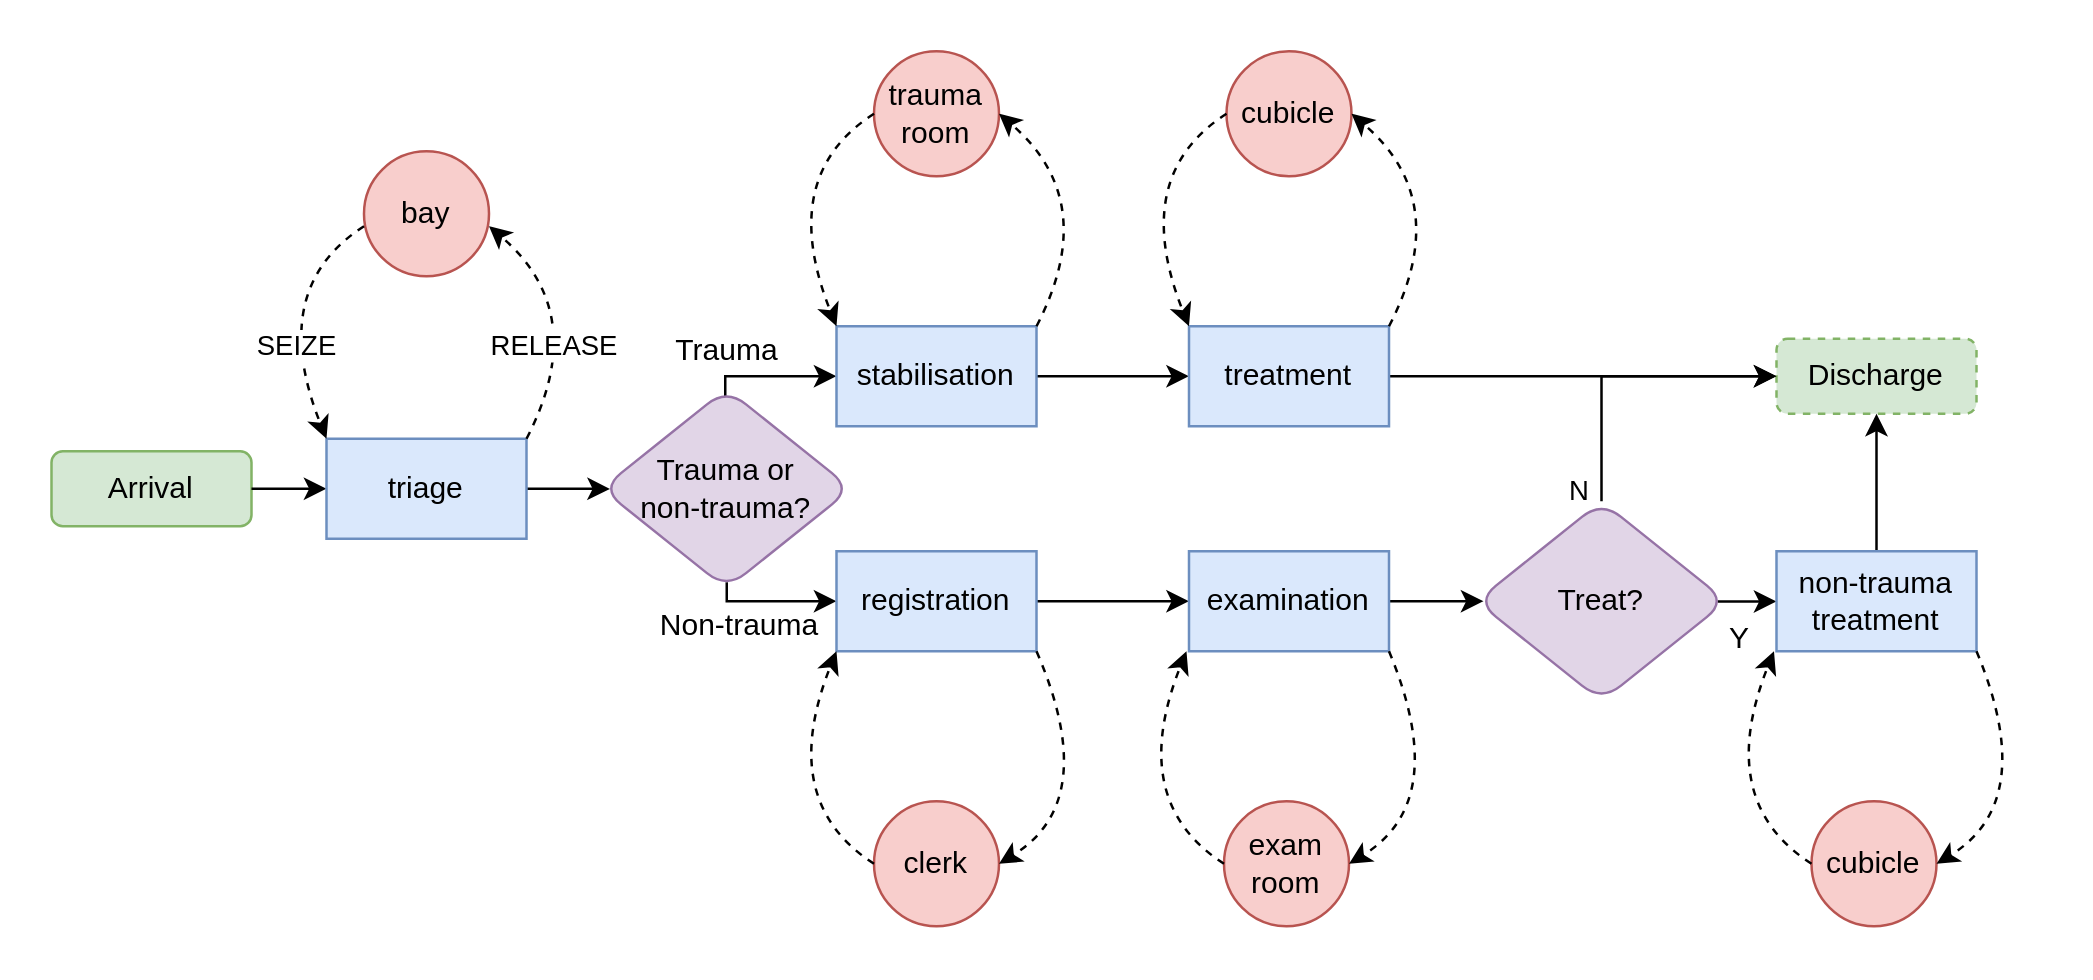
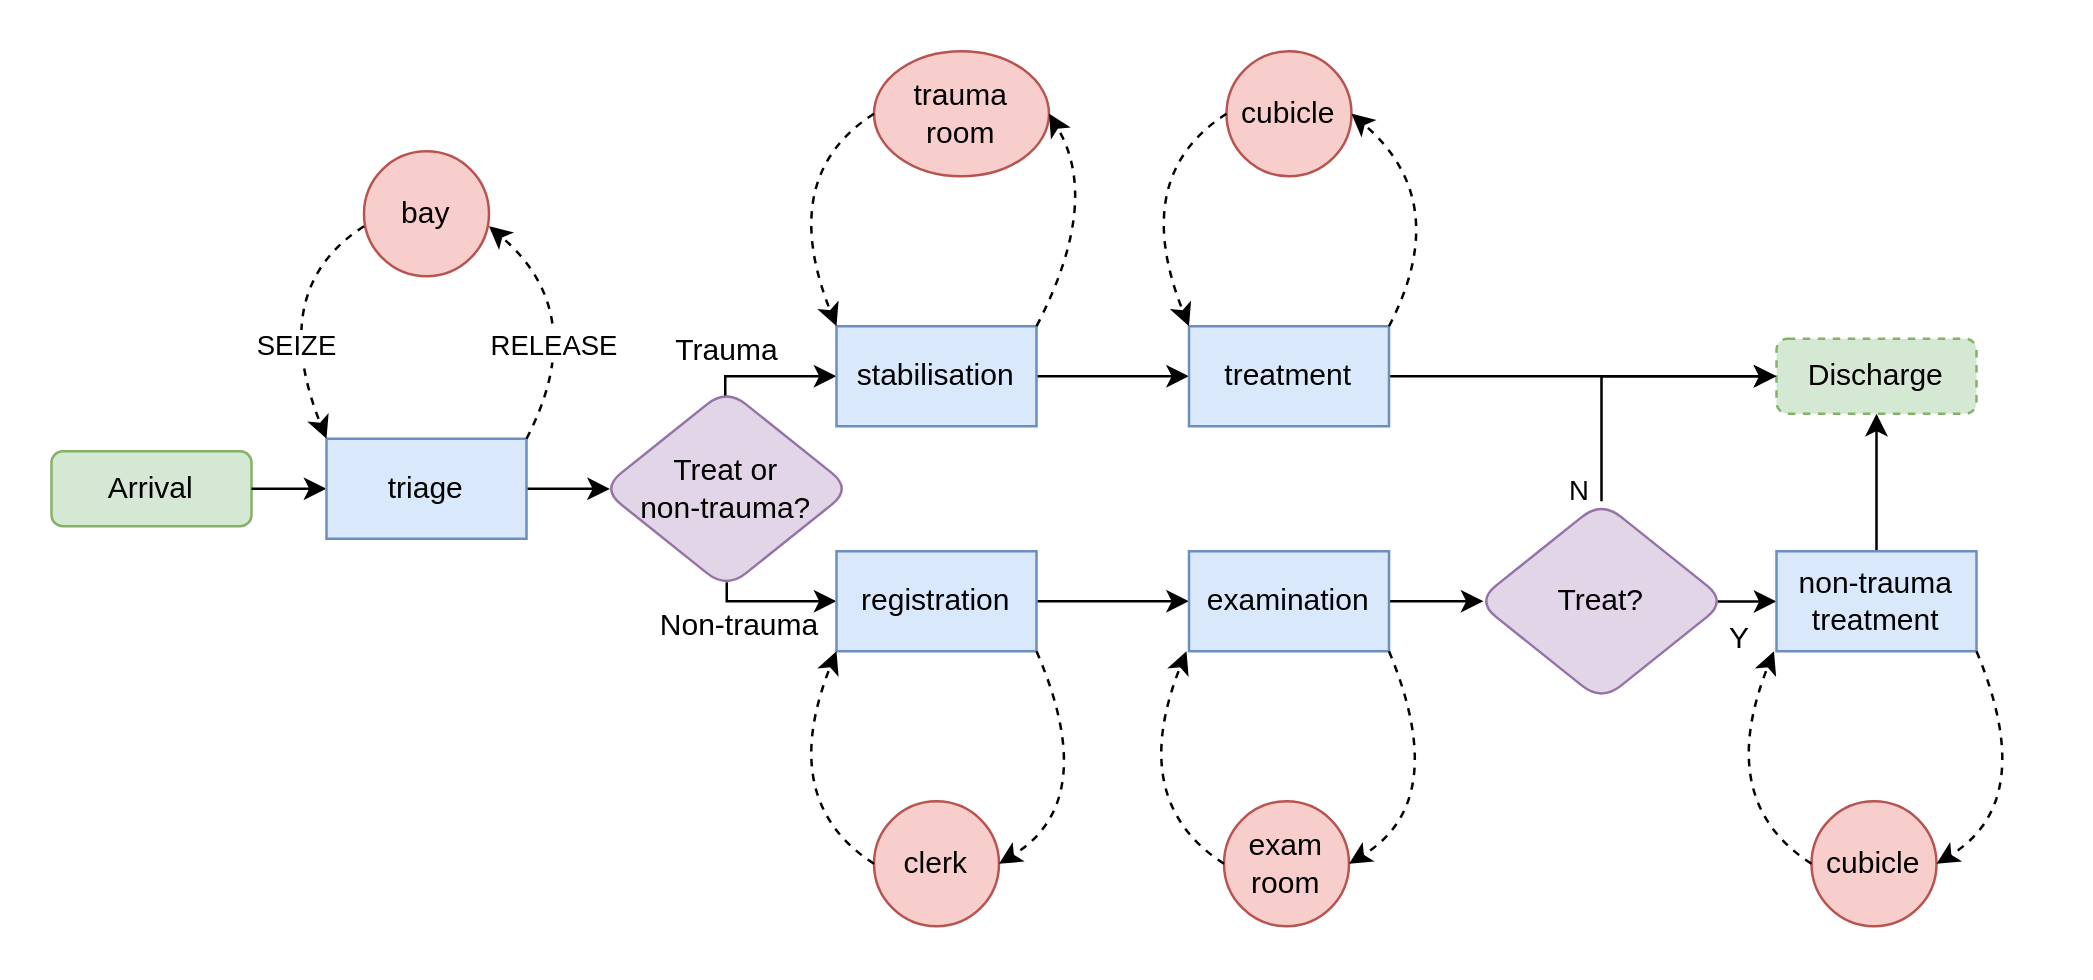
  <mxCell id="0" />
  <mxCell id="1" parent="0" />
  <mxCell id="2" value="" style="edgeStyle=orthogonalEdgeStyle;rounded=0;orthogonalLoop=1;jettySize=auto;html=1;entryX=0.034;entryY=0.501;entryDx=0;entryDy=0;entryPerimeter=0;" edge="1" parent="1" source="13" target="6"><mxGeometry relative="1" as="geometry" /></mxCell>
  <mxCell id="3" value="Arrival" style="rounded=1;whiteSpace=wrap;html=1;fillColor=#d5e8d4;strokeColor=#82b366;" vertex="1" parent="1"><mxGeometry x="20" y="180" width="80" height="30" as="geometry" /></mxCell>
  <mxCell id="4" style="edgeStyle=orthogonalEdgeStyle;rounded=0;orthogonalLoop=1;jettySize=auto;html=1;exitX=0.495;exitY=0.053;exitDx=0;exitDy=0;entryX=0;entryY=0.5;entryDx=0;entryDy=0;exitPerimeter=0;" edge="1" parent="1" source="6" target="8"><mxGeometry relative="1" as="geometry"><Array as="points"><mxPoint x="289" y="150" /></Array></mxGeometry></mxCell>
  <mxCell id="5" style="edgeStyle=orthogonalEdgeStyle;rounded=0;orthogonalLoop=1;jettySize=auto;html=1;exitX=0.501;exitY=0.967;exitDx=0;exitDy=0;entryX=0;entryY=0.5;entryDx=0;entryDy=0;exitPerimeter=0;" edge="1" parent="1" source="6" target="15"><mxGeometry relative="1" as="geometry"><Array as="points"><mxPoint x="290" y="240" /></Array></mxGeometry></mxCell>
- <mxCell id="6" value="&lt;div&gt;Trauma or &lt;br&gt;&lt;/div&gt;&lt;div&gt;non-trauma?&lt;br&gt;&lt;/div&gt;" style="rhombus;whiteSpace=wrap;html=1;rounded=1;fillColor=#e1d5e7;strokeColor=#9673a6;" vertex="1" parent="1"><mxGeometry x="240" y="155" width="100" height="80" as="geometry" /></mxCell>
+ <mxCell id="6" value="&lt;div&gt;Treat or &lt;br&gt;&lt;/div&gt;&lt;div&gt;non-trauma?&lt;br&gt;&lt;/div&gt;" style="rhombus;whiteSpace=wrap;html=1;rounded=1;fillColor=#e1d5e7;strokeColor=#9673a6;" vertex="1" parent="1"><mxGeometry x="240" y="155" width="100" height="80" as="geometry" /></mxCell>
  <mxCell id="7" style="edgeStyle=orthogonalEdgeStyle;rounded=0;orthogonalLoop=1;jettySize=auto;html=1;exitX=1;exitY=0.5;exitDx=0;exitDy=0;" edge="1" parent="1" source="8" target="11"><mxGeometry relative="1" as="geometry" /></mxCell>
  <mxCell id="8" value="stabilisation" style="rounded=0;whiteSpace=wrap;html=1;fillColor=#dae8fc;strokeColor=#6c8ebf;" vertex="1" parent="1"><mxGeometry x="334" y="130" width="80" height="40" as="geometry" /></mxCell>
  <mxCell id="9" value="Discharge" style="rounded=1;whiteSpace=wrap;html=1;fillColor=#d5e8d4;strokeColor=#82b366;dashed=1;" vertex="1" parent="1"><mxGeometry x="710" y="135" width="80" height="30" as="geometry" /></mxCell>
  <mxCell id="10" style="edgeStyle=orthogonalEdgeStyle;rounded=0;orthogonalLoop=1;jettySize=auto;html=1;exitX=1;exitY=0.5;exitDx=0;exitDy=0;entryX=0;entryY=0.5;entryDx=0;entryDy=0;" edge="1" parent="1" source="11" target="9"><mxGeometry relative="1" as="geometry" /></mxCell>
  <mxCell id="11" value="treatment" style="rounded=0;whiteSpace=wrap;html=1;fillColor=#dae8fc;strokeColor=#6c8ebf;" vertex="1" parent="1"><mxGeometry x="475" y="130" width="80" height="40" as="geometry" /></mxCell>
  <mxCell id="12" value="" style="edgeStyle=orthogonalEdgeStyle;rounded=0;orthogonalLoop=1;jettySize=auto;html=1;" edge="1" parent="1" source="3" target="13"><mxGeometry relative="1" as="geometry"><mxPoint x="100" y="195" as="sourcePoint" /><mxPoint x="240" y="195" as="targetPoint" /></mxGeometry></mxCell>
  <mxCell id="13" value="triage" style="rounded=0;whiteSpace=wrap;html=1;fillColor=#dae8fc;strokeColor=#6c8ebf;" vertex="1" parent="1"><mxGeometry x="130" y="175" width="80" height="40" as="geometry" /></mxCell>
  <mxCell id="14" style="edgeStyle=orthogonalEdgeStyle;rounded=0;orthogonalLoop=1;jettySize=auto;html=1;exitX=1;exitY=0.5;exitDx=0;exitDy=0;entryX=0;entryY=0.5;entryDx=0;entryDy=0;" edge="1" parent="1" source="15" target="17"><mxGeometry relative="1" as="geometry" /></mxCell>
  <mxCell id="15" value="registration" style="rounded=0;whiteSpace=wrap;html=1;fillColor=#dae8fc;strokeColor=#6c8ebf;" vertex="1" parent="1"><mxGeometry x="334" y="220" width="80" height="40" as="geometry" /></mxCell>
  <mxCell id="16" style="edgeStyle=orthogonalEdgeStyle;rounded=0;orthogonalLoop=1;jettySize=auto;html=1;exitX=1;exitY=0.5;exitDx=0;exitDy=0;entryX=0.028;entryY=0.498;entryDx=0;entryDy=0;entryPerimeter=0;" edge="1" parent="1" source="17" target="21"><mxGeometry relative="1" as="geometry" /></mxCell>
  <mxCell id="17" value="examination" style="rounded=0;whiteSpace=wrap;html=1;fillColor=#dae8fc;strokeColor=#6c8ebf;" vertex="1" parent="1"><mxGeometry x="475" y="220" width="80" height="40" as="geometry" /></mxCell>
  <mxCell id="18" style="edgeStyle=orthogonalEdgeStyle;rounded=0;orthogonalLoop=1;jettySize=auto;html=1;exitX=0.215;exitY=0.004;exitDx=0;exitDy=0;entryX=0;entryY=0.5;entryDx=0;entryDy=0;exitPerimeter=0;" edge="1" parent="1" source="24" target="23"><mxGeometry relative="1" as="geometry" /></mxCell>
  <mxCell id="19" style="edgeStyle=orthogonalEdgeStyle;rounded=0;orthogonalLoop=1;jettySize=auto;html=1;exitX=0.5;exitY=0;exitDx=0;exitDy=0;entryX=0;entryY=0.5;entryDx=0;entryDy=0;" edge="1" parent="1" source="21" target="9"><mxGeometry relative="1" as="geometry" /></mxCell>
  <mxCell id="20" value="N" style="edgeLabel;html=1;align=center;verticalAlign=middle;resizable=0;points=[];" vertex="1" connectable="0" parent="19"><mxGeometry x="-0.487" y="1" relative="1" as="geometry"><mxPoint x="-9" y="26" as="offset" /></mxGeometry></mxCell>
  <mxCell id="21" value="Treat?" style="rhombus;whiteSpace=wrap;html=1;rounded=1;fillColor=#e1d5e7;strokeColor=#9673a6;" vertex="1" parent="1"><mxGeometry x="590" y="200" width="100" height="80" as="geometry" /></mxCell>
  <mxCell id="22" style="edgeStyle=orthogonalEdgeStyle;rounded=0;orthogonalLoop=1;jettySize=auto;html=1;exitX=0.5;exitY=0;exitDx=0;exitDy=0;entryX=0.5;entryY=1;entryDx=0;entryDy=0;" edge="1" parent="1" source="23" target="9"><mxGeometry relative="1" as="geometry" /></mxCell>
  <mxCell id="23" value="&lt;div&gt;non-trauma&lt;/div&gt;&lt;div&gt;treatment&lt;br&gt;&lt;/div&gt;" style="rounded=0;whiteSpace=wrap;html=1;fillColor=#dae8fc;strokeColor=#6c8ebf;" vertex="1" parent="1"><mxGeometry x="710" y="220" width="80" height="40" as="geometry" /></mxCell>
  <mxCell id="24" value="Y" style="text;html=1;align=center;verticalAlign=middle;resizable=0;points=[];autosize=1;strokeColor=none;fillColor=none;" vertex="1" parent="1"><mxGeometry x="680" y="240" width="30" height="30" as="geometry" /></mxCell>
  <mxCell id="25" value="Trauma" style="text;html=1;align=center;verticalAlign=middle;resizable=0;points=[];autosize=1;strokeColor=none;fillColor=none;" vertex="1" parent="1"><mxGeometry x="260" y="125" width="60" height="30" as="geometry" /></mxCell>
  <mxCell id="26" value="Non-trauma" style="text;html=1;align=center;verticalAlign=middle;resizable=0;points=[];autosize=1;strokeColor=none;fillColor=none;" vertex="1" parent="1"><mxGeometry x="250" y="235" width="90" height="30" as="geometry" /></mxCell>
- <mxCell id="27" value="&lt;div&gt;trauma &lt;br&gt;&lt;/div&gt;&lt;div&gt;room&lt;/div&gt;" style="ellipse;whiteSpace=wrap;html=1;aspect=fixed;fillColor=#f8cecc;strokeColor=#b85450;" vertex="1" parent="1"><mxGeometry x="349" y="20" width="50" height="50" as="geometry" /></mxCell>
+ <mxCell id="27" value="&lt;div&gt;trauma &lt;br&gt;&lt;/div&gt;&lt;div&gt;room&lt;/div&gt;" style="ellipse;whiteSpace=wrap;html=1;aspect=fixed;fillColor=#f8cecc;strokeColor=#b85450;" vertex="1" parent="1"><mxGeometry x="349" y="20" width="70" height="50" as="geometry" /></mxCell>
  <mxCell id="28" value="cubicle" style="ellipse;whiteSpace=wrap;html=1;aspect=fixed;fillColor=#f8cecc;strokeColor=#b85450;" vertex="1" parent="1"><mxGeometry x="490" y="20" width="50" height="50" as="geometry" /></mxCell>
  <mxCell id="29" value="clerk" style="ellipse;whiteSpace=wrap;html=1;aspect=fixed;fillColor=#f8cecc;strokeColor=#b85450;" vertex="1" parent="1"><mxGeometry x="349" y="320" width="50" height="50" as="geometry" /></mxCell>
  <mxCell id="30" value="bay" style="ellipse;whiteSpace=wrap;html=1;aspect=fixed;fillColor=#f8cecc;strokeColor=#b85450;" vertex="1" parent="1"><mxGeometry x="145" y="60" width="50" height="50" as="geometry" /></mxCell>
  <mxCell id="31" value="" style="curved=1;endArrow=classic;html=1;rounded=0;exitX=0;exitY=0.5;exitDx=0;exitDy=0;entryX=0;entryY=0;entryDx=0;entryDy=0;dashed=1;" edge="1" parent="1" source="27" target="8"><mxGeometry width="50" height="50" relative="1" as="geometry"><mxPoint x="300" y="30" as="sourcePoint" /><mxPoint x="250" y="80" as="targetPoint" /><Array as="points"><mxPoint x="310" y="70" /></Array></mxGeometry></mxCell>
  <mxCell id="32" value="" style="curved=1;endArrow=classic;html=1;rounded=0;exitX=1;exitY=0;exitDx=0;exitDy=0;entryX=1;entryY=0.5;entryDx=0;entryDy=0;dashed=1;" edge="1" parent="1" source="8" target="27"><mxGeometry width="50" height="50" relative="1" as="geometry"><mxPoint x="410" y="120" as="sourcePoint" /><mxPoint x="460" y="70" as="targetPoint" /><Array as="points"><mxPoint x="440" y="80" /></Array></mxGeometry></mxCell>
  <mxCell id="33" value="" style="curved=1;endArrow=classic;html=1;rounded=0;exitX=0;exitY=0.5;exitDx=0;exitDy=0;entryX=0;entryY=0;entryDx=0;entryDy=0;dashed=1;" edge="1" parent="1"><mxGeometry width="50" height="50" relative="1" as="geometry"><mxPoint x="490" y="45" as="sourcePoint" /><mxPoint x="475" y="130" as="targetPoint" /><Array as="points"><mxPoint x="451" y="70" /></Array></mxGeometry></mxCell>
  <mxCell id="34" value="" style="curved=1;endArrow=classic;html=1;rounded=0;exitX=1;exitY=0;exitDx=0;exitDy=0;entryX=1;entryY=0.5;entryDx=0;entryDy=0;dashed=1;" edge="1" parent="1"><mxGeometry width="50" height="50" relative="1" as="geometry"><mxPoint x="555" y="130" as="sourcePoint" /><mxPoint x="540" y="45" as="targetPoint" /><Array as="points"><mxPoint x="581" y="80" /></Array></mxGeometry></mxCell>
  <mxCell id="35" value="" style="curved=1;endArrow=classic;html=1;rounded=0;exitX=0;exitY=0.5;exitDx=0;exitDy=0;entryX=0;entryY=0;entryDx=0;entryDy=0;dashed=1;" edge="1" parent="1"><mxGeometry width="50" height="50" relative="1" as="geometry"><mxPoint x="145" y="90" as="sourcePoint" /><mxPoint x="130" y="175" as="targetPoint" /><Array as="points"><mxPoint x="106" y="115" /></Array></mxGeometry></mxCell>
  <mxCell id="36" value="SEIZE" style="edgeLabel;html=1;align=center;verticalAlign=middle;resizable=0;points=[];" vertex="1" connectable="0" parent="35"><mxGeometry x="0.275" y="2" relative="1" as="geometry"><mxPoint as="offset" /></mxGeometry></mxCell>
  <mxCell id="37" value="" style="curved=1;endArrow=classic;html=1;rounded=0;exitX=1;exitY=0;exitDx=0;exitDy=0;entryX=1;entryY=0.5;entryDx=0;entryDy=0;dashed=1;" edge="1" parent="1"><mxGeometry width="50" height="50" relative="1" as="geometry"><mxPoint x="210" y="175" as="sourcePoint" /><mxPoint x="195" y="90" as="targetPoint" /><Array as="points"><mxPoint x="236" y="125" /></Array></mxGeometry></mxCell>
  <mxCell id="38" value="RELEASE" style="edgeLabel;html=1;align=center;verticalAlign=middle;resizable=0;points=[];" vertex="1" connectable="0" parent="37"><mxGeometry x="-0.318" y="8" relative="1" as="geometry"><mxPoint as="offset" /></mxGeometry></mxCell>
  <mxCell id="39" value="" style="curved=1;endArrow=classic;html=1;rounded=0;exitX=0;exitY=0.5;exitDx=0;exitDy=0;entryX=0;entryY=0.5;entryDx=0;entryDy=0;dashed=1;" edge="1" parent="1" source="29"><mxGeometry width="50" height="50" relative="1" as="geometry"><mxPoint x="319" y="345" as="sourcePoint" /><mxPoint x="334" y="260" as="targetPoint" /><Array as="points"><mxPoint x="310" y="320" /></Array></mxGeometry></mxCell>
  <mxCell id="40" value="" style="curved=1;endArrow=classic;html=1;rounded=0;entryX=1;entryY=0.5;entryDx=0;entryDy=0;dashed=1;exitX=1;exitY=1;exitDx=0;exitDy=0;" edge="1" parent="1" source="15"><mxGeometry width="50" height="50" relative="1" as="geometry"><mxPoint x="413" y="260" as="sourcePoint" /><mxPoint x="399" y="345" as="targetPoint" /><Array as="points"><mxPoint x="440" y="320" /></Array></mxGeometry></mxCell>
  <mxCell id="41" value="&lt;div&gt;exam&lt;/div&gt;&lt;div&gt;room&lt;br&gt;&lt;/div&gt;" style="ellipse;whiteSpace=wrap;html=1;aspect=fixed;fillColor=#f8cecc;strokeColor=#b85450;" vertex="1" parent="1"><mxGeometry x="489" y="320" width="50" height="50" as="geometry" /></mxCell>
  <mxCell id="42" value="" style="curved=1;endArrow=classic;html=1;rounded=0;exitX=0;exitY=0.5;exitDx=0;exitDy=0;entryX=0;entryY=0.5;entryDx=0;entryDy=0;dashed=1;" edge="1" parent="1" source="41"><mxGeometry width="50" height="50" relative="1" as="geometry"><mxPoint x="459" y="345" as="sourcePoint" /><mxPoint x="474" y="260" as="targetPoint" /><Array as="points"><mxPoint x="450" y="320" /></Array></mxGeometry></mxCell>
  <mxCell id="43" value="" style="curved=1;endArrow=classic;html=1;rounded=0;entryX=1;entryY=0.5;entryDx=0;entryDy=0;dashed=1;exitX=1;exitY=1;exitDx=0;exitDy=0;" edge="1" parent="1" source="17"><mxGeometry width="50" height="50" relative="1" as="geometry"><mxPoint x="553" y="260" as="sourcePoint" /><mxPoint x="539" y="345" as="targetPoint" /><Array as="points"><mxPoint x="580" y="320" /></Array></mxGeometry></mxCell>
  <mxCell id="44" value="cubicle" style="ellipse;whiteSpace=wrap;html=1;aspect=fixed;fillColor=#f8cecc;strokeColor=#b85450;" vertex="1" parent="1"><mxGeometry x="724" y="320" width="50" height="50" as="geometry" /></mxCell>
  <mxCell id="45" value="" style="curved=1;endArrow=classic;html=1;rounded=0;exitX=0;exitY=0.5;exitDx=0;exitDy=0;entryX=0;entryY=0.5;entryDx=0;entryDy=0;dashed=1;" edge="1" parent="1" source="44"><mxGeometry width="50" height="50" relative="1" as="geometry"><mxPoint x="694" y="345" as="sourcePoint" /><mxPoint x="709" y="260" as="targetPoint" /><Array as="points"><mxPoint x="685" y="320" /></Array></mxGeometry></mxCell>
  <mxCell id="46" value="" style="curved=1;endArrow=classic;html=1;rounded=0;entryX=1;entryY=0.5;entryDx=0;entryDy=0;dashed=1;exitX=1;exitY=1;exitDx=0;exitDy=0;" edge="1" parent="1"><mxGeometry width="50" height="50" relative="1" as="geometry"><mxPoint x="790" y="260" as="sourcePoint" /><mxPoint x="774" y="345" as="targetPoint" /><Array as="points"><mxPoint x="815" y="320" /></Array></mxGeometry></mxCell>
